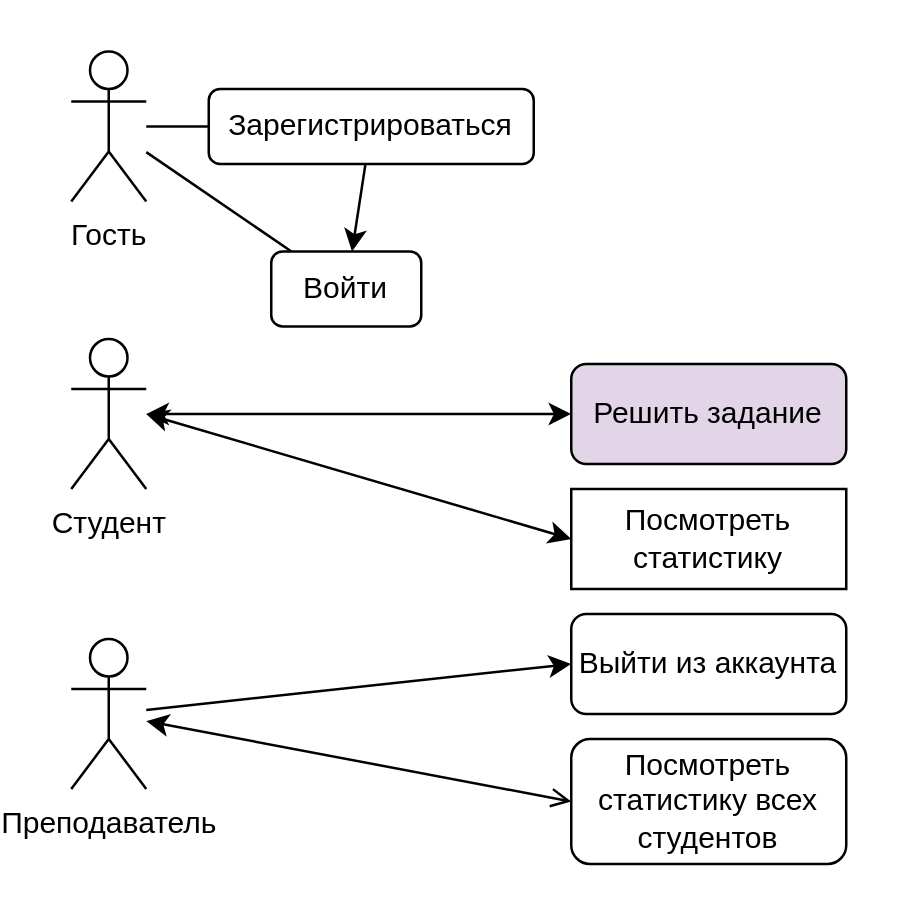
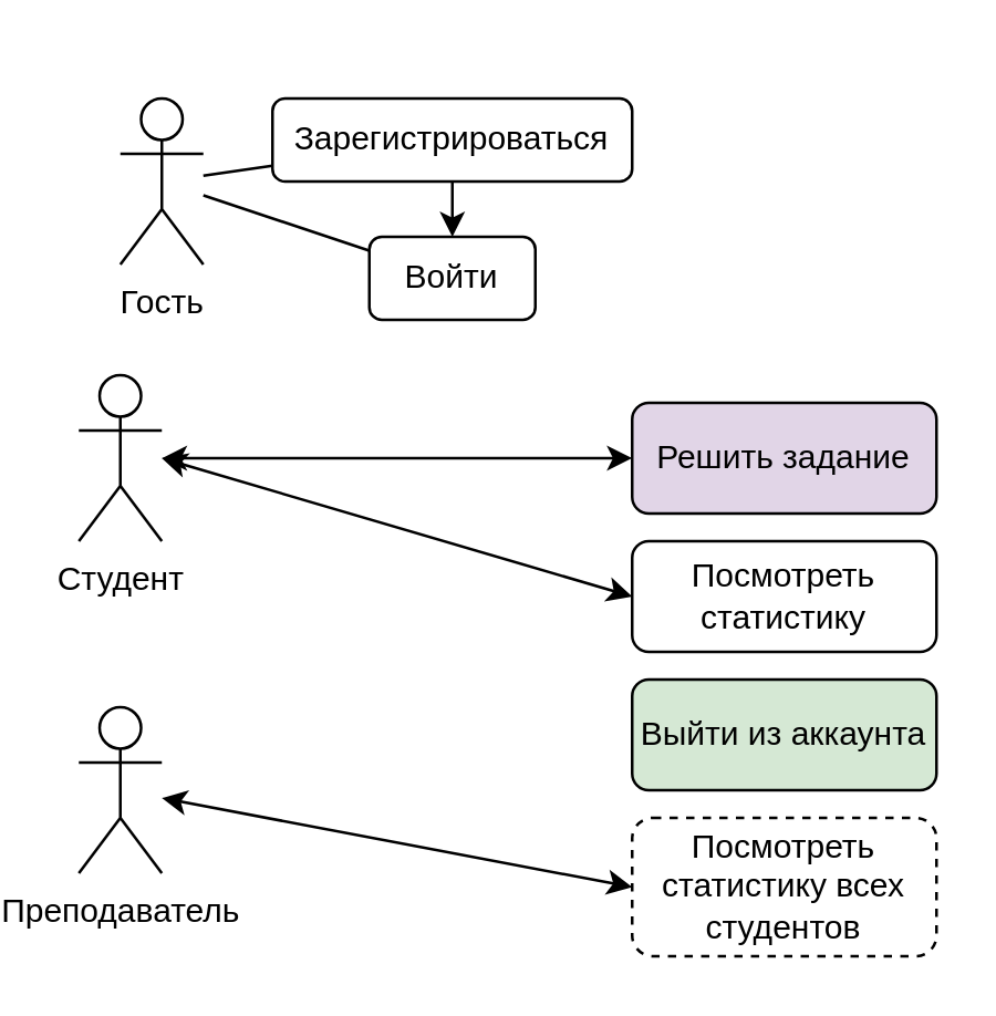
  <mxCell id="0" />
  <mxCell id="1" parent="0" />
- <mxCell id="2" value="Гость" style="shape=umlActor;verticalLabelPosition=bottom;verticalAlign=top;html=1;outlineConnect=0;" parent="1" vertex="1"><mxGeometry x="20" y="20" width="30" height="60" as="geometry" /></mxCell>
- <mxCell id="3" value="Войти" style="rounded=1;whiteSpace=wrap;html=1;" parent="1" vertex="1"><mxGeometry x="100" y="100" width="60" height="30" as="geometry" /></mxCell>
+ <mxCell id="2" value="Гость" style="shape=umlActor;verticalLabelPosition=bottom;verticalAlign=top;html=1;outlineConnect=0;" parent="1" vertex="1"><mxGeometry x="35" y="35" width="30" height="60" as="geometry" /></mxCell>
+ <mxCell id="3" value="Войти" style="rounded=1;whiteSpace=wrap;html=1;" parent="1" vertex="1"><mxGeometry x="125" y="85" width="60" height="30" as="geometry" /></mxCell>
  <mxCell id="4" value="Преподаватель" style="shape=umlActor;verticalLabelPosition=bottom;verticalAlign=top;html=1;outlineConnect=0;" parent="1" vertex="1"><mxGeometry x="20" y="255" width="30" height="60" as="geometry" /></mxCell>
  <mxCell id="5" value="Студент" style="shape=umlActor;verticalLabelPosition=bottom;verticalAlign=top;html=1;outlineConnect=0;" parent="1" vertex="1"><mxGeometry x="20" y="135" width="30" height="60" as="geometry" /></mxCell>
  <mxCell id="6" value="" style="endArrow=none;html=1;rounded=0;" parent="1" source="2" target="3" edge="1"><mxGeometry width="50" height="50" relative="1" as="geometry"><mxPoint x="240" y="425" as="sourcePoint" /><mxPoint x="290" y="375" as="targetPoint" /></mxGeometry></mxCell>
- <mxCell id="7" value="Посмотреть статистику" style="whiteSpace=wrap;html=1;rounded=0;" parent="1" vertex="1"><mxGeometry x="220" y="195" width="110" height="40" as="geometry" /></mxCell>
+ <mxCell id="7" value="Посмотреть статистику" style="rounded=1;whiteSpace=wrap;html=1;" parent="1" vertex="1"><mxGeometry x="220" y="195" width="110" height="40" as="geometry" /></mxCell>
  <mxCell id="8" value="Решить задание" style="rounded=1;whiteSpace=wrap;html=1;fillColor=#e1d5e7;" parent="1" vertex="1"><mxGeometry x="220" y="145" width="110" height="40" as="geometry" /></mxCell>
  <mxCell id="9" style="edgeStyle=none;rounded=0;orthogonalLoop=1;jettySize=auto;html=1;" parent="1" source="10" target="3" edge="1"><mxGeometry relative="1" as="geometry" /></mxCell>
- <mxCell id="10" value="Зарегистрироваться" style="rounded=1;whiteSpace=wrap;html=1;" parent="1" vertex="1"><mxGeometry x="75" y="35" width="130" height="30" as="geometry" /></mxCell>
+ <mxCell id="10" value="Зарегистрироваться" style="rounded=1;whiteSpace=wrap;html=1;" parent="1" vertex="1"><mxGeometry x="90" y="35" width="130" height="30" as="geometry" /></mxCell>
  <mxCell id="11" value="" style="endArrow=none;html=1;rounded=0;" parent="1" source="2" target="10" edge="1"><mxGeometry width="50" height="50" relative="1" as="geometry"><mxPoint x="100" y="515" as="sourcePoint" /><mxPoint x="150" y="465" as="targetPoint" /></mxGeometry></mxCell>
- <mxCell id="12" value="Посмотреть статистику всех студентов" style="rounded=1;whiteSpace=wrap;html=1;" vertex="1" parent="1"><mxGeometry x="220" y="295" width="110" height="50" as="geometry" /></mxCell>
- <mxCell id="13" value="Выйти из аккаунта" style="rounded=1;whiteSpace=wrap;html=1;" vertex="1" parent="1"><mxGeometry x="220" y="245" width="110" height="40" as="geometry" /></mxCell>
+ <mxCell id="12" value="Посмотреть статистику всех студентов" style="rounded=1;whiteSpace=wrap;html=1;dashed=1;" vertex="1" parent="1"><mxGeometry x="220" y="295" width="110" height="50" as="geometry" /></mxCell>
+ <mxCell id="13" value="Выйти из аккаунта" style="rounded=1;whiteSpace=wrap;html=1;fillColor=#d5e8d4;" vertex="1" parent="1"><mxGeometry x="220" y="245" width="110" height="40" as="geometry" /></mxCell>
  <mxCell id="14" value="" style="endArrow=classic;startArrow=classic;html=1;rounded=0;entryX=0;entryY=0.5;entryDx=0;entryDy=0;" edge="1" parent="1" source="5" target="8"><mxGeometry width="50" height="50" relative="1" as="geometry"><mxPoint x="110" y="205" as="sourcePoint" /><mxPoint x="160" y="155" as="targetPoint" /></mxGeometry></mxCell>
- <mxCell id="15" value="" style="endArrow=classic;html=1;rounded=0;entryX=0;entryY=0.5;entryDx=0;entryDy=0;" edge="1" parent="1" source="4" target="13"><mxGeometry width="50" height="50" relative="1" as="geometry"><mxPoint x="140" y="255" as="sourcePoint" /><mxPoint x="190" y="205" as="targetPoint" /></mxGeometry></mxCell>
  <mxCell id="16" value="" style="endArrow=classic;startArrow=classic;html=1;rounded=0;entryX=0;entryY=0.5;entryDx=0;entryDy=0;" edge="1" parent="1" target="7"><mxGeometry width="50" height="50" relative="1" as="geometry"><mxPoint x="50" y="165" as="sourcePoint" /><mxPoint x="160" y="185" as="targetPoint" /></mxGeometry></mxCell>
- <mxCell id="17" value="" style="endArrow=open;startArrow=classic;html=1;rounded=0;entryX=0;entryY=0.5;entryDx=0;entryDy=0;" edge="1" parent="1" source="4" target="12"><mxGeometry width="50" height="50" relative="1" as="geometry"><mxPoint x="260" y="315" as="sourcePoint" /><mxPoint x="310" y="265" as="targetPoint" /></mxGeometry></mxCell>
+ <mxCell id="17" value="" style="endArrow=classic;startArrow=classic;html=1;rounded=0;entryX=0;entryY=0.5;entryDx=0;entryDy=0;" edge="1" parent="1" source="4" target="12"><mxGeometry width="50" height="50" relative="1" as="geometry"><mxPoint x="260" y="315" as="sourcePoint" /><mxPoint x="310" y="265" as="targetPoint" /></mxGeometry></mxCell>
